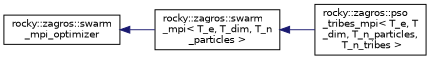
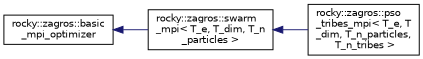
  digraph {
    rankdir=LR
    node [color=black fillcolor=white fontname=Helvetica fontsize=10 shape=record style=filled]
    edge [color=midnightblue dir=back fontname=Helvetica fontsize=10 labelfontname=Helvetica labelfontsize=10 style=solid]
-   n1 [height=0.2 label="rocky::zagros::swarm\l_mpi_optimizer" width=0.4]
+   n1 [height=0.2 label="rocky::zagros::basic\l_mpi_optimizer" width=0.4]
    n2 [height=0.2 label="rocky::zagros::swarm\l_mpi\< T_e, T_dim, T_n\l_particles \>" width=0.4]
    n3 [height=0.2 label="rocky::zagros::pso\l_tribes_mpi\< T_e, T\l_dim, T_n_particles,\l T_n_tribes \>" width=0.4]
    n1 -> n2
    n2 -> n3
  }
